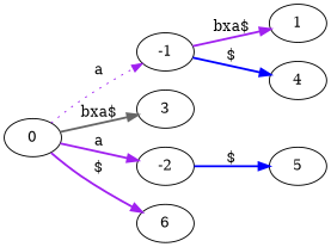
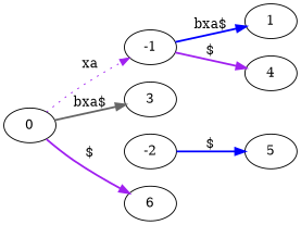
  digraph {
    rankdir=LR
    edge [color=purple style=bold]
    0
    -1
    3
    -2
    6
    1
    4
    5
-   0 -> -1 [label=a style=dotted]
+   0 -> -1 [label=xa style=dotted]
    0 -> 3 [color=gray40 label="bxa$"]
-   0 -> -2 [label=a]
    0 -> 6 [label="$"]
-   -1 -> 1 [label="bxa$"]
-   -1 -> 4 [color=blue label="$"]
+   -1 -> 1 [color=blue label="bxa$"]
+   -1 -> 4 [label="$"]
    -2 -> 5 [color=blue label="$"]
  }
